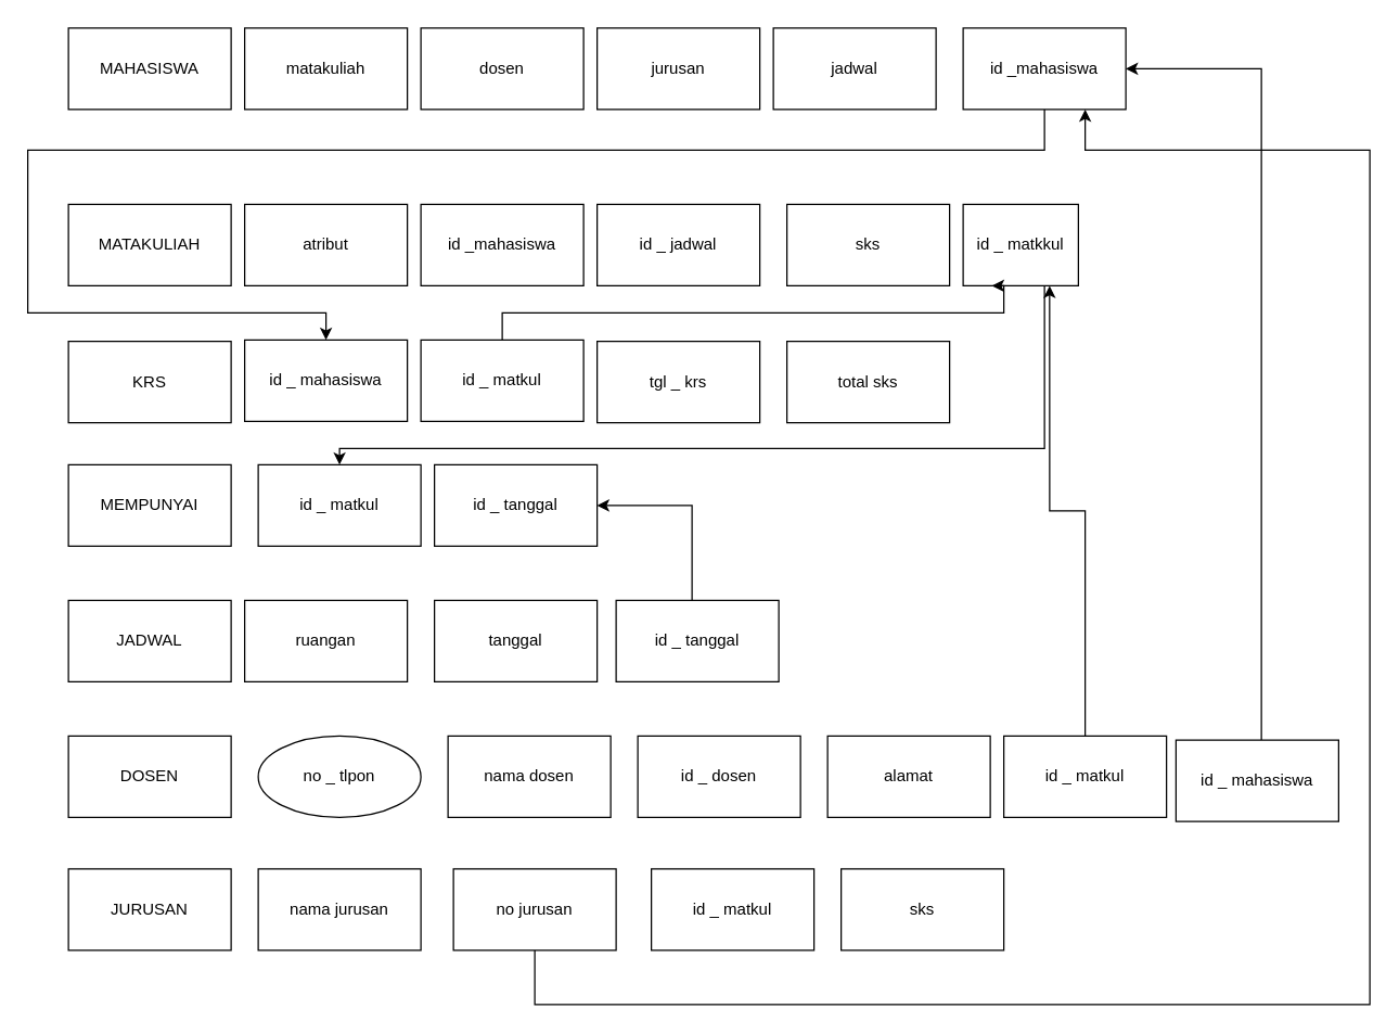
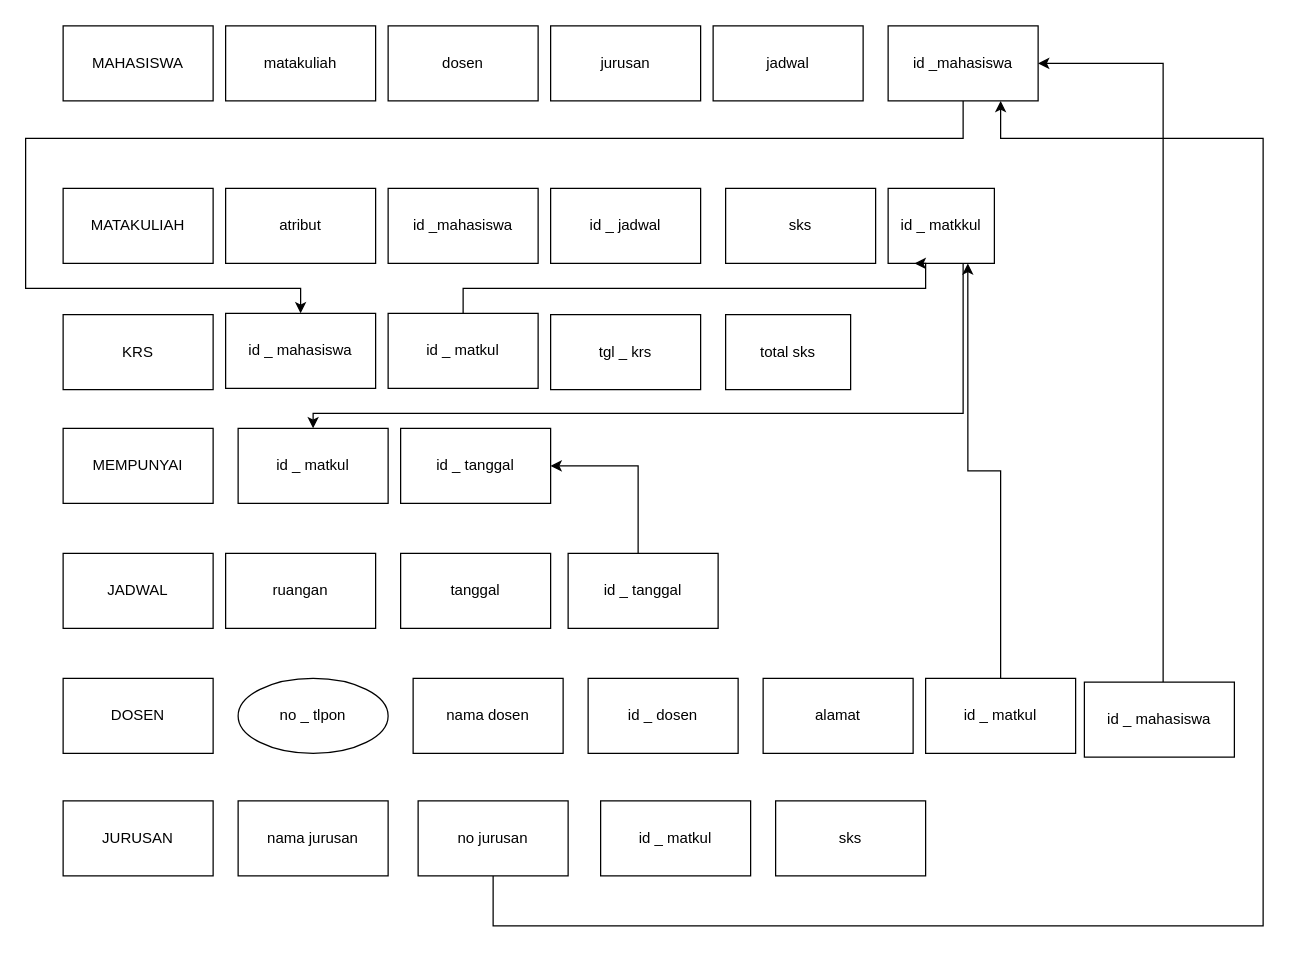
  <mxCell id="0" />
  <mxCell id="1" parent="0" />
  <mxCell id="2" value="MAHASISWA&lt;span style=&quot;color: rgba(0, 0, 0, 0); font-family: monospace; font-size: 0px; text-align: start; text-wrap: nowrap;&quot;&gt;%3CmxGraphModel%3E%3Croot%3E%3CmxCell%20id%3D%220%22%2F%3E%3CmxCell%20id%3D%221%22%20parent%3D%220%22%2F%3E%3CmxCell%20id%3D%222%22%20value%3D%22%22%20style%3D%22rounded%3D0%3BwhiteSpace%3Dwrap%3Bhtml%3D1%3B%22%20vertex%3D%221%22%20parent%3D%221%22%3E%3CmxGeometry%20x%3D%22210%22%20y%3D%22130%22%20width%3D%22120%22%20height%3D%2260%22%20as%3D%22geometry%22%2F%3E%3C%2FmxCell%3E%3C%2Froot%3E%3C%2FmxGraphModel%3E&lt;/span&gt;&lt;span style=&quot;color: rgba(0, 0, 0, 0); font-family: monospace; font-size: 0px; text-align: start; text-wrap: nowrap;&quot;&gt;%3CmxGraphModel%3E%3Croot%3E%3CmxCell%20id%3D%220%22%2F%3E%3CmxCell%20id%3D%221%22%20parent%3D%220%22%2F%3E%3CmxCell%20id%3D%222%22%20value%3D%22%22%20style%3D%22rounded%3D0%3BwhiteSpace%3Dwrap%3Bhtml%3D1%3B%22%20vertex%3D%221%22%20parent%3D%221%22%3E%3CmxGeometry%20x%3D%22210%22%20y%3D%22130%22%20width%3D%22120%22%20height%3D%2260%22%20as%3D%22geometry%22%2F%3E%3C%2FmxCell%3E%3C%2Froot%3E%3C%2FmxGraphModel%3E&lt;/span&gt;" style="rounded=0;whiteSpace=wrap;html=1;" vertex="1" parent="1"><mxGeometry x="50" y="20" width="120" height="60" as="geometry" /></mxCell>
  <mxCell id="3" value="matakuliah" style="rounded=0;whiteSpace=wrap;html=1;" vertex="1" parent="1"><mxGeometry x="180" y="20" width="120" height="60" as="geometry" /></mxCell>
  <mxCell id="4" value="dosen" style="rounded=0;whiteSpace=wrap;html=1;" vertex="1" parent="1"><mxGeometry x="310" y="20" width="120" height="60" as="geometry" /></mxCell>
  <mxCell id="5" value="jurusan" style="rounded=0;whiteSpace=wrap;html=1;" vertex="1" parent="1"><mxGeometry x="440" y="20" width="120" height="60" as="geometry" /></mxCell>
  <mxCell id="6" value="jadwal" style="rounded=0;whiteSpace=wrap;html=1;" vertex="1" parent="1"><mxGeometry x="570" y="20" width="120" height="60" as="geometry" /></mxCell>
  <mxCell id="7" style="edgeStyle=orthogonalEdgeStyle;rounded=0;orthogonalLoop=1;jettySize=auto;html=1;entryX=0.5;entryY=0;entryDx=0;entryDy=0;" edge="1" parent="1" source="8" target="40"><mxGeometry relative="1" as="geometry"><Array as="points"><mxPoint x="770" y="110" /><mxPoint x="20" y="110" /><mxPoint x="20" y="230" /><mxPoint x="240" y="230" /></Array></mxGeometry></mxCell>
  <mxCell id="8" value="id _mahasiswa" style="rounded=0;whiteSpace=wrap;html=1;" vertex="1" parent="1"><mxGeometry x="710" y="20" width="120" height="60" as="geometry" /></mxCell>
  <mxCell id="9" value="MATAKULIAH" style="rounded=0;whiteSpace=wrap;html=1;" vertex="1" parent="1"><mxGeometry x="50" y="150" width="120" height="60" as="geometry" /></mxCell>
  <mxCell id="10" value="atribut" style="rounded=0;whiteSpace=wrap;html=1;" vertex="1" parent="1"><mxGeometry x="180" y="150" width="120" height="60" as="geometry" /></mxCell>
  <mxCell id="11" value="id _mahasiswa" style="rounded=0;whiteSpace=wrap;html=1;" vertex="1" parent="1"><mxGeometry x="310" y="150" width="120" height="60" as="geometry" /></mxCell>
  <mxCell id="12" value="id _ jadwal" style="rounded=0;whiteSpace=wrap;html=1;" vertex="1" parent="1"><mxGeometry x="440" y="150" width="120" height="60" as="geometry" /></mxCell>
  <mxCell id="13" value="sks" style="rounded=0;whiteSpace=wrap;html=1;" vertex="1" parent="1"><mxGeometry x="580" y="150" width="120" height="60" as="geometry" /></mxCell>
  <mxCell id="14" style="edgeStyle=orthogonalEdgeStyle;rounded=0;orthogonalLoop=1;jettySize=auto;html=1;" edge="1" parent="1" source="15" target="36"><mxGeometry relative="1" as="geometry"><Array as="points"><mxPoint x="770" y="330" /><mxPoint x="250" y="330" /></Array></mxGeometry></mxCell>
  <mxCell id="15" value="id _ matkkul" style="rounded=0;whiteSpace=wrap;html=1;" vertex="1" parent="1"><mxGeometry x="710" y="150" width="85" height="60" as="geometry" /></mxCell>
  <mxCell id="16" value="JADWAL" style="rounded=0;whiteSpace=wrap;html=1;" vertex="1" parent="1"><mxGeometry x="50" y="442" width="120" height="60" as="geometry" /></mxCell>
  <mxCell id="17" value="ruangan" style="rounded=0;whiteSpace=wrap;html=1;" vertex="1" parent="1"><mxGeometry x="180" y="442" width="120" height="60" as="geometry" /></mxCell>
  <mxCell id="18" value="tanggal" style="rounded=0;whiteSpace=wrap;html=1;" vertex="1" parent="1"><mxGeometry x="320" y="442" width="120" height="60" as="geometry" /></mxCell>
  <mxCell id="19" style="edgeStyle=orthogonalEdgeStyle;rounded=0;orthogonalLoop=1;jettySize=auto;html=1;entryX=1;entryY=0.5;entryDx=0;entryDy=0;" edge="1" parent="1" source="20" target="37"><mxGeometry relative="1" as="geometry"><Array as="points"><mxPoint x="510" y="372" /></Array></mxGeometry></mxCell>
  <mxCell id="20" value="id _ tanggal" style="rounded=0;whiteSpace=wrap;html=1;" vertex="1" parent="1"><mxGeometry x="454" y="442" width="120" height="60" as="geometry" /></mxCell>
  <mxCell id="21" value="DOSEN" style="rounded=0;whiteSpace=wrap;html=1;" vertex="1" parent="1"><mxGeometry x="50" y="542" width="120" height="60" as="geometry" /></mxCell>
  <mxCell id="22" value="no _ tlpon" style="ellipse;whiteSpace=wrap;html=1;" vertex="1" parent="1"><mxGeometry x="190" y="542" width="120" height="60" as="geometry" /></mxCell>
  <mxCell id="23" value="nama dosen" style="rounded=0;whiteSpace=wrap;html=1;" vertex="1" parent="1"><mxGeometry x="330" y="542" width="120" height="60" as="geometry" /></mxCell>
  <mxCell id="24" value="id _ dosen" style="rounded=0;whiteSpace=wrap;html=1;" vertex="1" parent="1"><mxGeometry x="470" y="542" width="120" height="60" as="geometry" /></mxCell>
  <mxCell id="25" value="alamat" style="rounded=0;whiteSpace=wrap;html=1;" vertex="1" parent="1"><mxGeometry x="610" y="542" width="120" height="60" as="geometry" /></mxCell>
  <mxCell id="26" value="JURUSAN" style="rounded=0;whiteSpace=wrap;html=1;" vertex="1" parent="1"><mxGeometry x="50" y="640" width="120" height="60" as="geometry" /></mxCell>
  <mxCell id="27" value="nama jurusan" style="rounded=0;whiteSpace=wrap;html=1;" vertex="1" parent="1"><mxGeometry x="190" y="640" width="120" height="60" as="geometry" /></mxCell>
  <mxCell id="28" style="edgeStyle=orthogonalEdgeStyle;rounded=0;orthogonalLoop=1;jettySize=auto;html=1;entryX=0.75;entryY=1;entryDx=0;entryDy=0;" edge="1" parent="1" source="29" target="8"><mxGeometry relative="1" as="geometry"><Array as="points"><mxPoint x="394" y="740" /><mxPoint x="1010" y="740" /><mxPoint x="1010" y="110" /><mxPoint x="800" y="110" /></Array></mxGeometry></mxCell>
  <mxCell id="29" value="no jurusan" style="rounded=0;whiteSpace=wrap;html=1;" vertex="1" parent="1"><mxGeometry x="334" y="640" width="120" height="60" as="geometry" /></mxCell>
  <mxCell id="30" value="id _ matkul" style="rounded=0;whiteSpace=wrap;html=1;" vertex="1" parent="1"><mxGeometry x="480" y="640" width="120" height="60" as="geometry" /></mxCell>
  <mxCell id="31" value="sks" style="rounded=0;whiteSpace=wrap;html=1;" vertex="1" parent="1"><mxGeometry x="620" y="640" width="120" height="60" as="geometry" /></mxCell>
  <mxCell id="32" value="KRS" style="rounded=0;whiteSpace=wrap;html=1;" vertex="1" parent="1"><mxGeometry x="50" y="251" width="120" height="60" as="geometry" /></mxCell>
  <mxCell id="33" value="tgl _ krs" style="rounded=0;whiteSpace=wrap;html=1;" vertex="1" parent="1"><mxGeometry x="440" y="251" width="120" height="60" as="geometry" /></mxCell>
- <mxCell id="34" value="total sks" style="rounded=0;whiteSpace=wrap;html=1;" vertex="1" parent="1"><mxGeometry x="580" y="251" width="120" height="60" as="geometry" /></mxCell>
+ <mxCell id="34" value="total sks" style="rounded=0;whiteSpace=wrap;html=1;" vertex="1" parent="1"><mxGeometry x="580" y="251" width="100" height="60" as="geometry" /></mxCell>
  <mxCell id="35" value="MEMPUNYAI" style="rounded=0;whiteSpace=wrap;html=1;" vertex="1" parent="1"><mxGeometry x="50" y="342" width="120" height="60" as="geometry" /></mxCell>
  <mxCell id="36" value="id _ matkul" style="rounded=0;whiteSpace=wrap;html=1;" vertex="1" parent="1"><mxGeometry x="190" y="342" width="120" height="60" as="geometry" /></mxCell>
  <mxCell id="37" value="id _ tanggal" style="rounded=0;whiteSpace=wrap;html=1;" vertex="1" parent="1"><mxGeometry x="320" y="342" width="120" height="60" as="geometry" /></mxCell>
  <mxCell id="38" style="edgeStyle=orthogonalEdgeStyle;rounded=0;orthogonalLoop=1;jettySize=auto;html=1;entryX=0.25;entryY=1;entryDx=0;entryDy=0;" edge="1" parent="1" source="39" target="15"><mxGeometry relative="1" as="geometry"><Array as="points"><mxPoint x="370" y="230" /><mxPoint x="740" y="230" /></Array></mxGeometry></mxCell>
  <mxCell id="39" value="id _ matkul" style="rounded=0;whiteSpace=wrap;html=1;" vertex="1" parent="1"><mxGeometry x="310" y="250" width="120" height="60" as="geometry" /></mxCell>
  <mxCell id="40" value="id _ mahasiswa" style="rounded=0;whiteSpace=wrap;html=1;" vertex="1" parent="1"><mxGeometry x="180" y="250" width="120" height="60" as="geometry" /></mxCell>
  <mxCell id="41" style="edgeStyle=orthogonalEdgeStyle;rounded=0;orthogonalLoop=1;jettySize=auto;html=1;entryX=1;entryY=0.5;entryDx=0;entryDy=0;" edge="1" parent="1" source="42" target="8"><mxGeometry relative="1" as="geometry"><Array as="points"><mxPoint x="930" y="570" /><mxPoint x="930" y="50" /></Array></mxGeometry></mxCell>
  <mxCell id="42" value="id _ mahasiswa" style="rounded=0;whiteSpace=wrap;html=1;" vertex="1" parent="1"><mxGeometry x="867" y="545" width="120" height="60" as="geometry" /></mxCell>
  <mxCell id="43" style="edgeStyle=orthogonalEdgeStyle;rounded=0;orthogonalLoop=1;jettySize=auto;html=1;entryX=0.75;entryY=1;entryDx=0;entryDy=0;" edge="1" parent="1" source="44" target="15"><mxGeometry relative="1" as="geometry" /></mxCell>
  <mxCell id="44" value="id _ matkul" style="rounded=0;whiteSpace=wrap;html=1;" vertex="1" parent="1"><mxGeometry x="740" y="542" width="120" height="60" as="geometry" /></mxCell>
